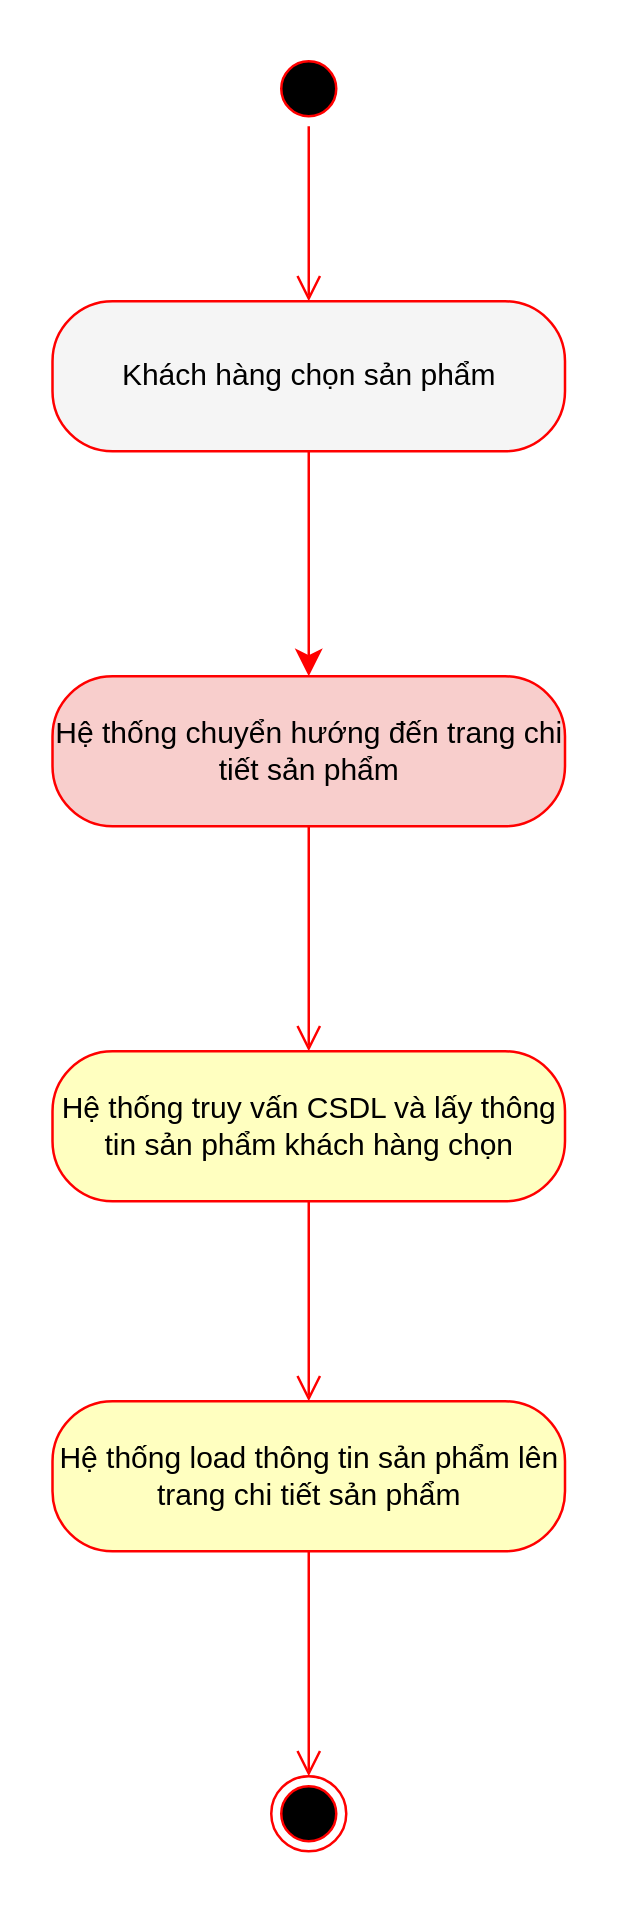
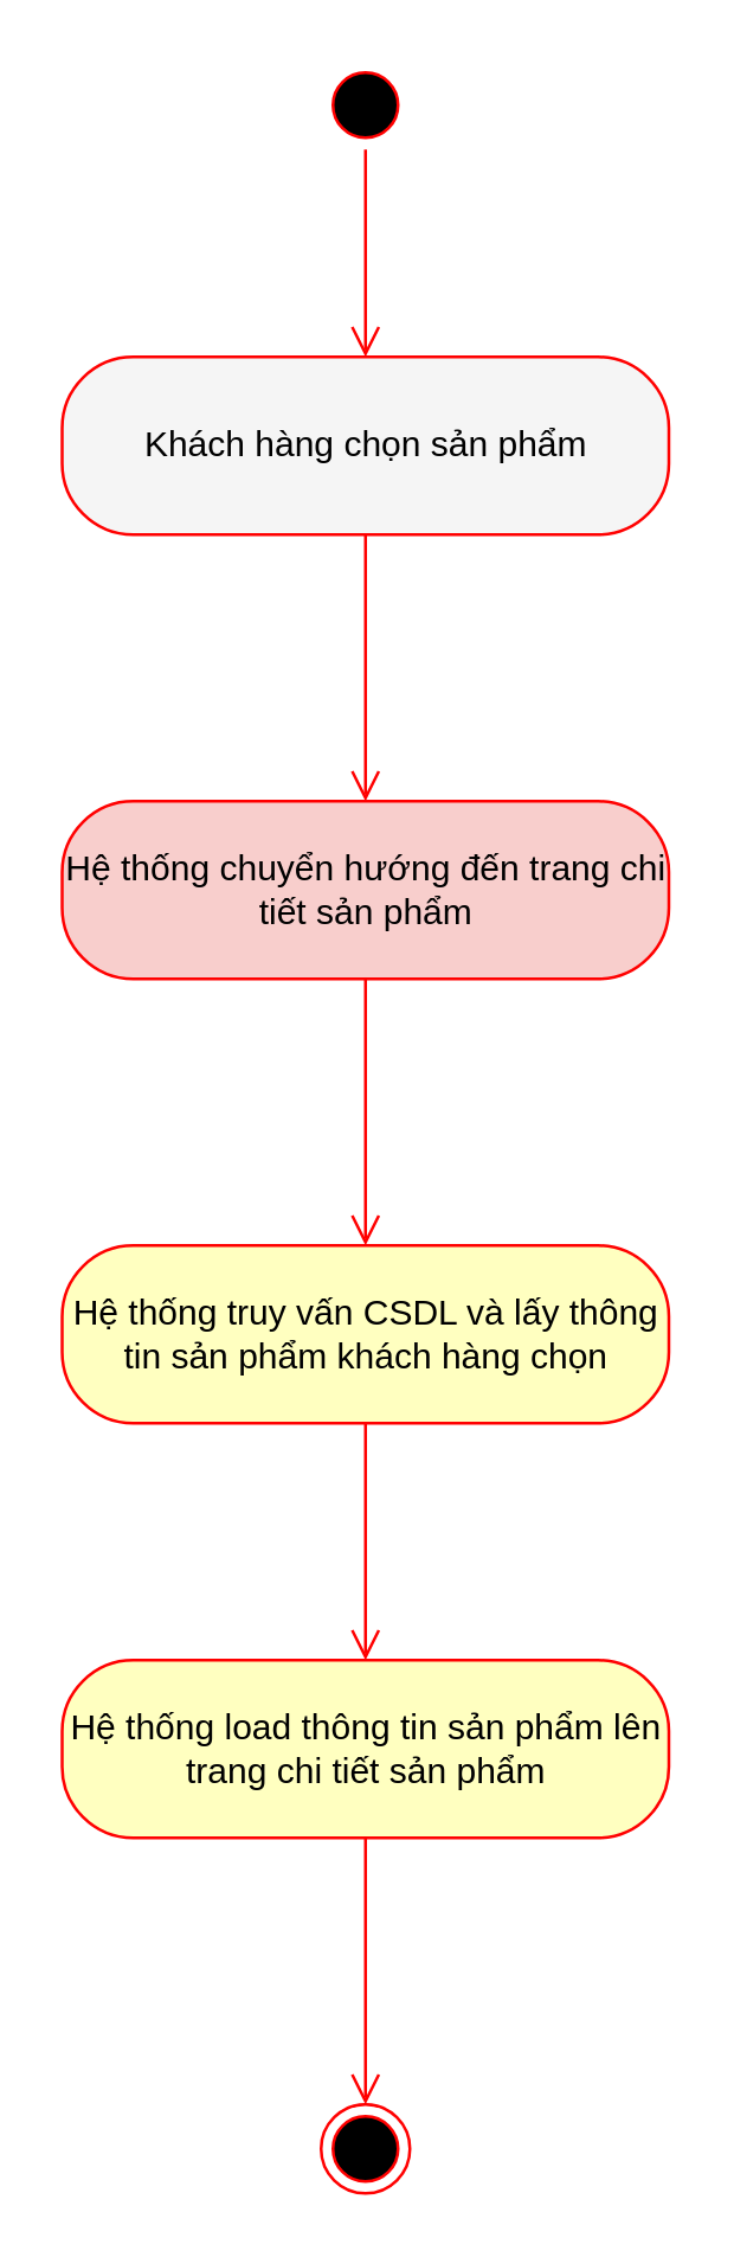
  <mxCell id="0" />
  <mxCell id="1" parent="0" />
  <mxCell id="2" value="" style="ellipse;html=1;shape=endState;fillColor=#000000;strokeColor=#ff0000;fontFamily=Helvetica;" parent="1" vertex="1"><mxGeometry x="108" y="710" width="30" height="30" as="geometry" /></mxCell>
  <mxCell id="3" value="" style="ellipse;html=1;shape=startState;fillColor=#000000;strokeColor=#ff0000;fontFamily=Helvetica;" parent="1" vertex="1"><mxGeometry x="108" y="20" width="30" height="30" as="geometry" /></mxCell>
  <mxCell id="4" value="" style="edgeStyle=orthogonalEdgeStyle;html=1;verticalAlign=bottom;endArrow=open;endSize=8;strokeColor=#ff0000;rounded=0;fontFamily=Helvetica;" parent="1" source="3" target="5" edge="1"><mxGeometry relative="1" as="geometry"><mxPoint x="124" y="95" as="targetPoint" /></mxGeometry></mxCell>
  <mxCell id="5" value="Khách hàng chọn sản phẩm" style="rounded=1;whiteSpace=wrap;html=1;arcSize=40;fontColor=#000000;fillColor=#f5f5f5;strokeColor=#ff0000;fontFamily=Helvetica;" parent="1" vertex="1"><mxGeometry x="20.5" y="120" width="205" height="60" as="geometry" /></mxCell>
- <mxCell id="6" value="" style="edgeStyle=orthogonalEdgeStyle;html=1;verticalAlign=bottom;endArrow=classic;endSize=8;strokeColor=#ff0000;rounded=0;fontFamily=Helvetica;" parent="1" source="5" target="10" edge="1"><mxGeometry relative="1" as="geometry"><mxPoint x="123" y="265" as="targetPoint" /><mxPoint x="123" y="195" as="sourcePoint" /></mxGeometry></mxCell>
+ <mxCell id="6" value="" style="edgeStyle=orthogonalEdgeStyle;html=1;verticalAlign=bottom;endArrow=open;endSize=8;strokeColor=#ff0000;rounded=0;fontFamily=Helvetica;" parent="1" source="5" target="10" edge="1"><mxGeometry relative="1" as="geometry"><mxPoint x="123" y="265" as="targetPoint" /><mxPoint x="123" y="195" as="sourcePoint" /></mxGeometry></mxCell>
  <mxCell id="7" value="" style="edgeStyle=orthogonalEdgeStyle;html=1;verticalAlign=bottom;endArrow=open;endSize=8;strokeColor=#ff0000;rounded=0;fontFamily=Helvetica;" parent="1" source="8" target="2" edge="1"><mxGeometry relative="1" as="geometry"><mxPoint x="126.5" y="200" as="targetPoint" /><mxPoint x="116.5" y="500" as="sourcePoint" /></mxGeometry></mxCell>
  <mxCell id="8" value="Hệ thống load thông tin sản phẩm lên trang chi tiết sản phẩm" style="rounded=1;whiteSpace=wrap;html=1;arcSize=40;fontColor=#000000;fillColor=#ffffc0;strokeColor=#ff0000;fontFamily=Helvetica;" parent="1" vertex="1"><mxGeometry x="20.5" y="560" width="205" height="60" as="geometry" /></mxCell>
  <mxCell id="9" value="" style="edgeStyle=orthogonalEdgeStyle;html=1;verticalAlign=bottom;endArrow=open;endSize=8;strokeColor=#ff0000;rounded=0;fontFamily=Helvetica;" parent="1" source="11" target="8" edge="1"><mxGeometry relative="1" as="geometry"><mxPoint x="123.5" y="480" as="targetPoint" /><mxPoint x="123.5" y="390" as="sourcePoint" /></mxGeometry></mxCell>
  <mxCell id="10" value="Hệ thống chuyển hướng đến trang chi tiết sản phẩm" style="rounded=1;whiteSpace=wrap;html=1;arcSize=40;fontColor=#000000;fillColor=#f8cecc;strokeColor=#ff0000;fontFamily=Helvetica;" vertex="1" parent="1"><mxGeometry x="20.5" y="270" width="205" height="60" as="geometry" /></mxCell>
  <mxCell id="11" value="Hệ thống truy vấn CSDL và lấy thông tin sản phẩm khách hàng chọn" style="rounded=1;whiteSpace=wrap;html=1;arcSize=40;fontColor=#000000;fillColor=#ffffc0;strokeColor=#ff0000;fontFamily=Helvetica;" vertex="1" parent="1"><mxGeometry x="20.5" y="420" width="205" height="60" as="geometry" /></mxCell>
  <mxCell id="12" value="" style="edgeStyle=orthogonalEdgeStyle;html=1;verticalAlign=bottom;endArrow=open;endSize=8;strokeColor=#ff0000;rounded=0;fontFamily=Helvetica;" edge="1" parent="1" source="10" target="11"><mxGeometry relative="1" as="geometry"><mxPoint x="133" y="270" as="targetPoint" /><mxPoint x="133" y="175" as="sourcePoint" /></mxGeometry></mxCell>
